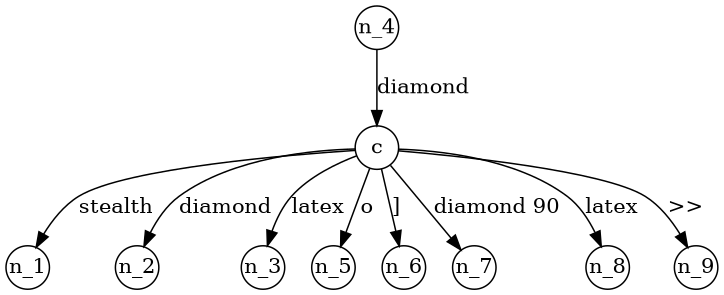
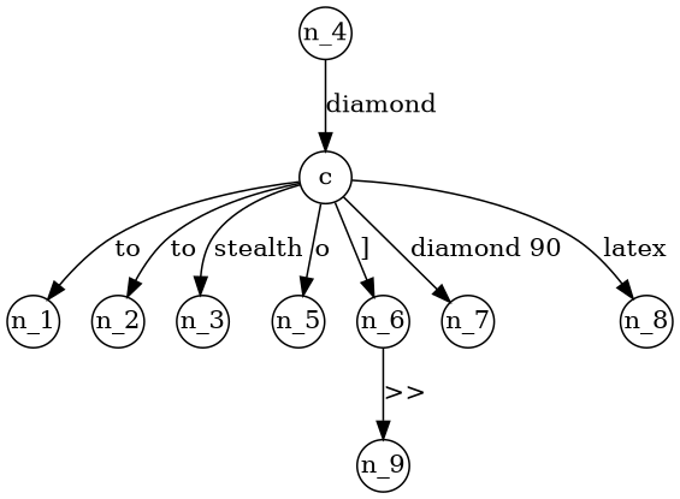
  digraph {
    mindist=0.5
    node [fixedsize=true shape=circle style="fill=green!20" texmode=math]
    c [style="fill=red!80" width=0.4]
    n_1 [width=0.4]
    n_2 [width=0.4]
    n_3 [width=0.4]
    n_5 [width=0.4]
    n_6 [width=0.4]
    n_7 [width=0.4]
    n_8 [width=0.4]
    n_9 [width=0.4]
    n_4 [width=0.4]
-   c -> n_1 [label=stealth style="-stealth"]
-   c -> n_2 [label=diamond style="-to"]
-   c -> n_3 [label=latex style="-latex"]
+   c -> n_1 [label=to style="-stealth"]
+   c -> n_2 [label=to style="-to"]
+   c -> n_3 [label=stealth style="-latex"]
    c -> n_5 [label=o style="-o"]
    c -> n_6 [label="]" style="{-]}"]
    c -> n_7 [label="diamond 90" style="-triangle 90"]
    c -> n_8 [label=latex style="-hooks"]
-   c -> n_9 [label=">>" style="->>" texmode=math]
+   n_6 -> n_9 [label=">>" style="->>" texmode=math]
    n_4 -> c [label=diamond style="-diamond"]
  }
